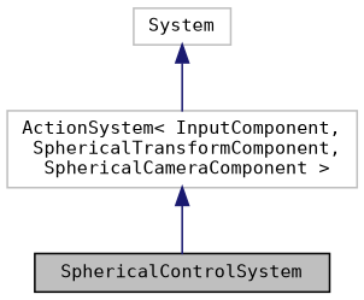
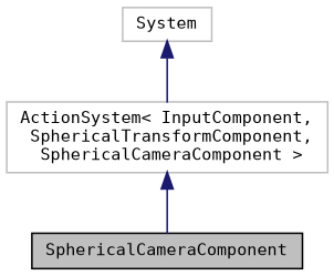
  digraph {
    rankdir=TB
    fontname="DejaVu Sans Mono"
    node [color=grey75 fillcolor=white fontname="DejaVu Sans Mono" fontsize=10 shape=record style=filled]
    edge [color=midnightblue dir=back fontname="DejaVu Sans Mono" fontsize=10 labelfontname=Helvetica labelfontsize=10 style=solid]
-   n1 [color=black fillcolor=grey75 fontcolor=black height=0.2 label=SphericalControlSystem width=0.4]
+   n1 [color=black fillcolor=grey75 fontcolor=black height=0.2 label=SphericalCameraComponent width=0.4]
    n2 [height=0.2 label="ActionSystem\< InputComponent,\l SphericalTransformComponent,\l SphericalCameraComponent \>" width=0.4]
    n3 [height=0.2 label=System width=0.4]
    n2 -> n1
    n3 -> n2
  }
